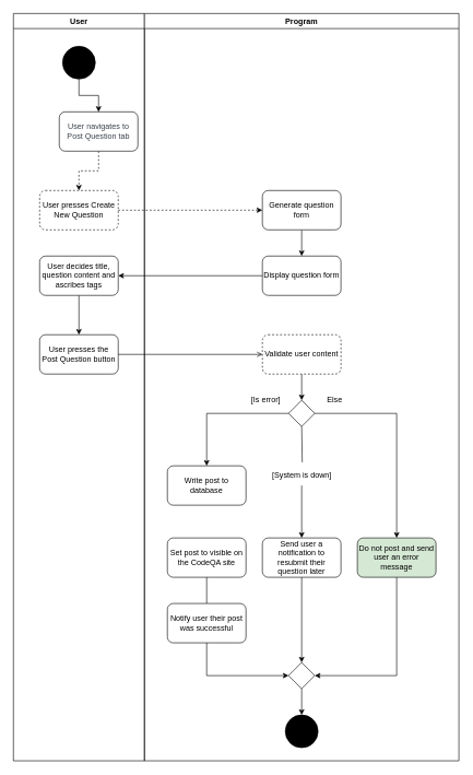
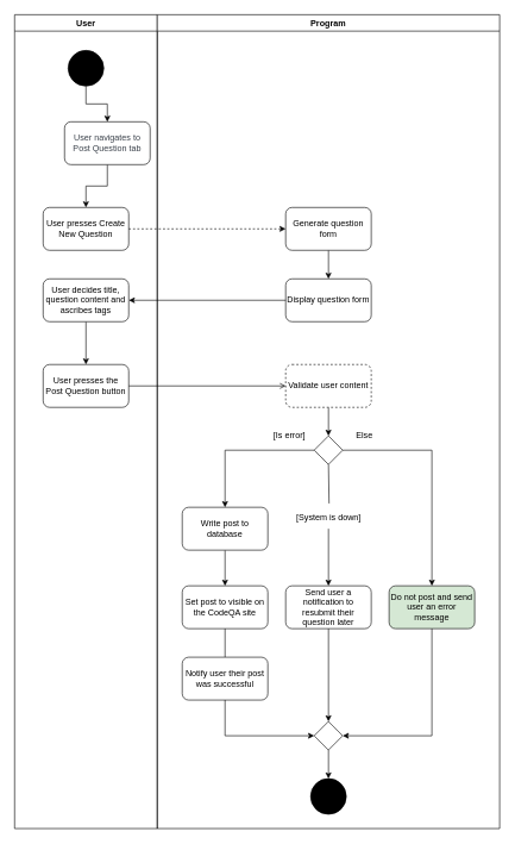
  <mxCell id="0" />
  <mxCell id="1" parent="0" />
  <mxCell id="2" value="User" style="swimlane;whiteSpace=wrap;html=1;" vertex="1" parent="1"><mxGeometry x="20" y="20" width="200" height="1140" as="geometry" /></mxCell>
- <mxCell id="3" value="" style="edgeStyle=orthogonalEdgeStyle;rounded=0;orthogonalLoop=1;jettySize=auto;html=1;dashed=1;" edge="1" parent="2" source="4" target="7"><mxGeometry relative="1" as="geometry" /></mxCell>
+ <mxCell id="3" value="" style="edgeStyle=orthogonalEdgeStyle;rounded=0;orthogonalLoop=1;jettySize=auto;html=1;" edge="1" parent="2" source="4" target="7"><mxGeometry relative="1" as="geometry" /></mxCell>
  <mxCell id="4" value="&lt;span data-lucid-content=&quot;{&amp;quot;t&amp;quot;:&amp;quot;User navigates to the sign up page&amp;quot;,&amp;quot;m&amp;quot;:[{&amp;quot;s&amp;quot;:0,&amp;quot;n&amp;quot;:&amp;quot;s&amp;quot;,&amp;quot;v&amp;quot;:22.222,&amp;quot;e&amp;quot;:34},{&amp;quot;s&amp;quot;:0,&amp;quot;n&amp;quot;:&amp;quot;fsp&amp;quot;,&amp;quot;v&amp;quot;:&amp;quot;ss_presetShapeStyle1_textStyle&amp;quot;,&amp;quot;e&amp;quot;:34},{&amp;quot;s&amp;quot;:0,&amp;quot;n&amp;quot;:&amp;quot;fsp2&amp;quot;,&amp;quot;v&amp;quot;:&amp;quot;ss_presetShapeStyle1_textStyle&amp;quot;,&amp;quot;e&amp;quot;:34}]}&quot; data-lucid-type=&quot;application/vnd.lucid.text&quot;&gt;&lt;span style=&quot;color: rgb(58, 65, 74);&quot;&gt;&lt;font style=&quot;font-size: 12px;&quot;&gt;User navigates to Post Question tab&lt;/font&gt;&lt;/span&gt;&lt;/span&gt;" style="rounded=1;whiteSpace=wrap;html=1;" vertex="1" parent="2"><mxGeometry x="70" y="150" width="120" height="60" as="geometry" /></mxCell>
  <mxCell id="5" value="" style="edgeStyle=orthogonalEdgeStyle;rounded=0;orthogonalLoop=1;jettySize=auto;html=1;" edge="1" parent="2" source="6" target="4"><mxGeometry relative="1" as="geometry" /></mxCell>
  <mxCell id="6" value="" style="ellipse;whiteSpace=wrap;html=1;aspect=fixed;fillColor=#000000;" vertex="1" parent="2"><mxGeometry x="75" y="50" width="50" height="50" as="geometry" /></mxCell>
- <mxCell id="7" value="User presses Create New Question" style="rounded=1;whiteSpace=wrap;html=1;dashed=1;" vertex="1" parent="2"><mxGeometry x="40" y="270" width="120" height="60" as="geometry" /></mxCell>
+ <mxCell id="7" value="User presses Create New Question" style="rounded=1;whiteSpace=wrap;html=1;" vertex="1" parent="2"><mxGeometry x="40" y="270" width="120" height="60" as="geometry" /></mxCell>
  <mxCell id="8" value="" style="edgeStyle=orthogonalEdgeStyle;rounded=0;orthogonalLoop=1;jettySize=auto;html=1;" edge="1" parent="2" source="9" target="10"><mxGeometry relative="1" as="geometry" /></mxCell>
  <mxCell id="9" value="User decides title, question content and ascribes tags" style="rounded=1;whiteSpace=wrap;html=1;" vertex="1" parent="2"><mxGeometry x="40" y="370" width="120" height="60" as="geometry" /></mxCell>
  <mxCell id="10" value="User presses the Post Question button" style="rounded=1;whiteSpace=wrap;html=1;" vertex="1" parent="2"><mxGeometry x="40" y="490" width="120" height="60" as="geometry" /></mxCell>
  <mxCell id="11" value="Program" style="swimlane;whiteSpace=wrap;html=1;" vertex="1" parent="1"><mxGeometry x="220" y="20" width="480" height="1140" as="geometry" /></mxCell>
  <mxCell id="12" value="" style="edgeStyle=orthogonalEdgeStyle;rounded=0;orthogonalLoop=1;jettySize=auto;html=1;" edge="1" parent="11" source="13" target="14"><mxGeometry relative="1" as="geometry" /></mxCell>
  <mxCell id="13" value="Generate question form" style="rounded=1;whiteSpace=wrap;html=1;" vertex="1" parent="11"><mxGeometry x="180" y="270" width="120" height="60" as="geometry" /></mxCell>
  <mxCell id="14" value="Display question form" style="rounded=1;whiteSpace=wrap;html=1;" vertex="1" parent="11"><mxGeometry x="180" y="370" width="120" height="60" as="geometry" /></mxCell>
  <mxCell id="15" style="edgeStyle=orthogonalEdgeStyle;rounded=0;orthogonalLoop=1;jettySize=auto;html=1;exitX=0.5;exitY=1;exitDx=0;exitDy=0;entryX=0.5;entryY=0;entryDx=0;entryDy=0;" edge="1" parent="11" source="16" target="20"><mxGeometry relative="1" as="geometry" /></mxCell>
  <mxCell id="16" value="Validate user content" style="rounded=1;whiteSpace=wrap;html=1;dashed=1;" vertex="1" parent="11"><mxGeometry x="180" y="490" width="120" height="60" as="geometry" /></mxCell>
  <mxCell id="17" style="edgeStyle=orthogonalEdgeStyle;rounded=0;orthogonalLoop=1;jettySize=auto;html=1;exitX=0;exitY=0.5;exitDx=0;exitDy=0;entryX=0.5;entryY=0;entryDx=0;entryDy=0;" edge="1" parent="11" source="20" target="22"><mxGeometry relative="1" as="geometry" /></mxCell>
  <mxCell id="18" style="edgeStyle=orthogonalEdgeStyle;rounded=0;orthogonalLoop=1;jettySize=auto;html=1;exitX=1;exitY=0.5;exitDx=0;exitDy=0;entryX=0.5;entryY=0;entryDx=0;entryDy=0;" edge="1" parent="11" source="20" target="24"><mxGeometry relative="1" as="geometry" /></mxCell>
  <mxCell id="19" value="" style="edgeStyle=orthogonalEdgeStyle;rounded=0;orthogonalLoop=1;jettySize=auto;html=1;" edge="1" parent="11" source="35" target="34"><mxGeometry relative="1" as="geometry" /></mxCell>
  <mxCell id="20" value="" style="rhombus;whiteSpace=wrap;html=1;" vertex="1" parent="11"><mxGeometry x="220" y="590" width="40" height="40" as="geometry" /></mxCell>
+ <mxCell id="21" value="" style="edgeStyle=orthogonalEdgeStyle;rounded=0;orthogonalLoop=1;jettySize=auto;html=1;" edge="1" parent="11" source="22" target="26"><mxGeometry relative="1" as="geometry" /></mxCell>
  <mxCell id="22" value="Write post to database" style="rounded=1;whiteSpace=wrap;html=1;" vertex="1" parent="11"><mxGeometry x="35" y="690" width="120" height="60" as="geometry" /></mxCell>
  <mxCell id="23" style="edgeStyle=orthogonalEdgeStyle;rounded=0;orthogonalLoop=1;jettySize=auto;html=1;exitX=0.5;exitY=1;exitDx=0;exitDy=0;entryX=1;entryY=0.5;entryDx=0;entryDy=0;" edge="1" parent="11" source="24" target="28"><mxGeometry relative="1" as="geometry" /></mxCell>
  <mxCell id="24" value="Do not post and send user an error message" style="rounded=1;whiteSpace=wrap;html=1;fillColor=#d5e8d4;" vertex="1" parent="11"><mxGeometry x="325" y="800" width="120" height="60" as="geometry" /></mxCell>
  <mxCell id="25" style="edgeStyle=orthogonalEdgeStyle;rounded=0;orthogonalLoop=1;jettySize=auto;html=1;exitX=0.5;exitY=1;exitDx=0;exitDy=0;entryX=0;entryY=0.5;entryDx=0;entryDy=0;" edge="1" parent="11" source="26" target="28"><mxGeometry relative="1" as="geometry" /></mxCell>
  <mxCell id="26" value="Set post to visible on the CodeQA site" style="rounded=1;whiteSpace=wrap;html=1;" vertex="1" parent="11"><mxGeometry x="35" y="800" width="120" height="60" as="geometry" /></mxCell>
  <mxCell id="27" style="edgeStyle=orthogonalEdgeStyle;rounded=0;orthogonalLoop=1;jettySize=auto;html=1;exitX=0.5;exitY=1;exitDx=0;exitDy=0;entryX=0.5;entryY=0;entryDx=0;entryDy=0;" edge="1" parent="11" source="28" target="29"><mxGeometry relative="1" as="geometry" /></mxCell>
  <mxCell id="28" value="" style="rhombus;whiteSpace=wrap;html=1;" vertex="1" parent="11"><mxGeometry x="220" y="990" width="40" height="40" as="geometry" /></mxCell>
  <mxCell id="29" value="" style="ellipse;whiteSpace=wrap;html=1;aspect=fixed;fillColor=#000000;" vertex="1" parent="11"><mxGeometry x="215" y="1070" width="50" height="50" as="geometry" /></mxCell>
  <mxCell id="30" value="Else" style="text;html=1;align=center;verticalAlign=middle;resizable=0;points=[];autosize=1;strokeColor=none;fillColor=none;" vertex="1" parent="11"><mxGeometry x="265" y="575" width="50" height="30" as="geometry" /></mxCell>
  <mxCell id="31" value="[Is error]" style="text;html=1;align=center;verticalAlign=middle;resizable=0;points=[];autosize=1;strokeColor=none;fillColor=none;" vertex="1" parent="11"><mxGeometry x="150" y="575" width="70" height="30" as="geometry" /></mxCell>
  <mxCell id="32" value="Notify user their post was successful" style="rounded=1;whiteSpace=wrap;html=1;" vertex="1" parent="11"><mxGeometry x="35" y="900" width="120" height="60" as="geometry" /></mxCell>
  <mxCell id="33" style="edgeStyle=orthogonalEdgeStyle;rounded=0;orthogonalLoop=1;jettySize=auto;html=1;exitX=0.5;exitY=1;exitDx=0;exitDy=0;entryX=0.5;entryY=0;entryDx=0;entryDy=0;" edge="1" parent="11" source="34" target="28"><mxGeometry relative="1" as="geometry" /></mxCell>
  <mxCell id="34" value="Send user a notification to resubmit their question later" style="rounded=1;whiteSpace=wrap;html=1;" vertex="1" parent="11"><mxGeometry x="180" y="800" width="120" height="60" as="geometry" /></mxCell>
  <mxCell id="35" value="[System is down]" style="text;html=1;align=center;verticalAlign=middle;resizable=0;points=[];autosize=1;strokeColor=none;fillColor=none;" vertex="1" parent="11"><mxGeometry x="185" y="690" width="110" height="30" as="geometry" /></mxCell>
  <mxCell id="36" style="rounded=0;orthogonalLoop=1;jettySize=auto;html=1;exitX=0.5;exitY=1;exitDx=0;exitDy=0;entryX=0.508;entryY=-0.181;entryDx=0;entryDy=0;entryPerimeter=0;startArrow=none;startFill=0;endArrow=none;endFill=0;" edge="1" parent="11" source="20" target="35"><mxGeometry relative="1" as="geometry" /></mxCell>
  <mxCell id="37" style="edgeStyle=orthogonalEdgeStyle;rounded=0;orthogonalLoop=1;jettySize=auto;html=1;exitX=1;exitY=0.5;exitDx=0;exitDy=0;dashed=1;" edge="1" parent="1" source="7" target="13"><mxGeometry relative="1" as="geometry" /></mxCell>
  <mxCell id="38" style="edgeStyle=orthogonalEdgeStyle;rounded=0;orthogonalLoop=1;jettySize=auto;html=1;exitX=0;exitY=0.5;exitDx=0;exitDy=0;entryX=1;entryY=0.5;entryDx=0;entryDy=0;" edge="1" parent="1" source="14" target="9"><mxGeometry relative="1" as="geometry" /></mxCell>
  <mxCell id="39" style="edgeStyle=orthogonalEdgeStyle;rounded=0;orthogonalLoop=1;jettySize=auto;html=1;exitX=1;exitY=0.5;exitDx=0;exitDy=0;endArrow=open;" edge="1" parent="1" source="10" target="16"><mxGeometry relative="1" as="geometry" /></mxCell>
